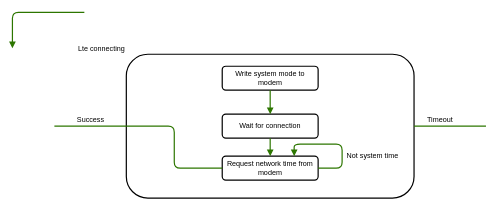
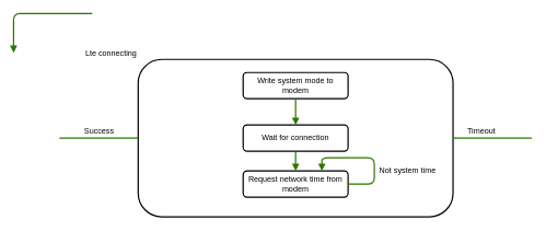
  <mxCell id="0" />
  <mxCell id="1" parent="0" />
  <mxCell id="2" value="Lte connecting" style="shape=ext;rounded=1;html=1;whiteSpace=wrap;strokeWidth=2;labelPosition=left;verticalLabelPosition=top;align=right;verticalAlign=bottom;" parent="1" vertex="1"><mxGeometry x="210" y="90" width="480" height="240" as="geometry" /></mxCell>
  <mxCell id="3" value="" style="endArrow=block;endFill=1;endSize=6;html=1;exitX=0;exitY=0.5;exitDx=0;exitDy=0;entryX=0.5;entryY=0;entryDx=0;entryDy=0;fillColor=#60a917;strokeColor=#2D7600;strokeWidth=2;" edge="1" parent="1"><mxGeometry width="100" relative="1" as="geometry"><mxPoint x="140" y="20" as="sourcePoint" /><mxPoint x="20" y="80" as="targetPoint" /><Array as="points"><mxPoint x="20" y="20" /></Array></mxGeometry></mxCell>
  <mxCell id="4" value="" style="endArrow=none;endFill=0;endSize=6;html=1;exitX=1;exitY=0.5;exitDx=0;exitDy=0;fillColor=#60a917;strokeColor=#2D7600;strokeWidth=2;" edge="1" parent="1" source="2"><mxGeometry width="100" relative="1" as="geometry"><mxPoint x="150" y="30" as="sourcePoint" /><mxPoint x="810" y="210" as="targetPoint" /><Array as="points" /></mxGeometry></mxCell>
  <mxCell id="5" value="" style="endArrow=none;endFill=0;endSize=6;html=1;fillColor=#60a917;strokeColor=#2D7600;strokeWidth=2;entryX=0;entryY=0.5;entryDx=0;entryDy=0;" edge="1" parent="1" target="2"><mxGeometry width="100" relative="1" as="geometry"><mxPoint x="90" y="210" as="sourcePoint" /><mxPoint x="180" y="230" as="targetPoint" /><Array as="points" /></mxGeometry></mxCell>
  <mxCell id="6" value="Request network time from modem" style="shape=ext;rounded=1;html=1;whiteSpace=wrap;strokeWidth=2;labelPosition=center;verticalLabelPosition=middle;align=center;verticalAlign=middle;" vertex="1" parent="1"><mxGeometry x="370" y="260" width="160" height="40" as="geometry" /></mxCell>
  <mxCell id="7" value="Write system mode to modem" style="shape=ext;rounded=1;html=1;whiteSpace=wrap;strokeWidth=2;labelPosition=center;verticalLabelPosition=middle;align=center;verticalAlign=middle;" vertex="1" parent="1"><mxGeometry x="370" y="110" width="160" height="40" as="geometry" /></mxCell>
  <mxCell id="8" value="" style="endArrow=block;endFill=1;endSize=6;html=1;fillColor=#60a917;strokeColor=#2D7600;strokeWidth=2;exitX=1;exitY=0.5;exitDx=0;exitDy=0;" edge="1" parent="1" source="6"><mxGeometry width="100" relative="1" as="geometry"><mxPoint x="340" y="30" as="sourcePoint" /><mxPoint x="490" y="260" as="targetPoint" /><Array as="points"><mxPoint x="570" y="280" /><mxPoint x="570" y="240" /><mxPoint x="490" y="240" /></Array></mxGeometry></mxCell>
  <mxCell id="9" value="Wait for connection" style="shape=ext;rounded=1;html=1;whiteSpace=wrap;strokeWidth=2;labelPosition=center;verticalLabelPosition=middle;align=center;verticalAlign=middle;" vertex="1" parent="1"><mxGeometry x="370" y="190" width="160" height="40" as="geometry" /></mxCell>
  <mxCell id="10" value="" style="endArrow=block;endFill=1;endSize=6;html=1;fillColor=#60a917;strokeColor=#2D7600;strokeWidth=2;exitX=0.5;exitY=1;exitDx=0;exitDy=0;entryX=0.5;entryY=0;entryDx=0;entryDy=0;" edge="1" parent="1" source="7" target="9"><mxGeometry width="100" relative="1" as="geometry"><mxPoint x="540" y="290" as="sourcePoint" /><mxPoint x="500" y="270" as="targetPoint" /><Array as="points"><mxPoint x="450" y="170" /><mxPoint x="450" y="180" /></Array></mxGeometry></mxCell>
  <mxCell id="11" value="Timeout" style="text;html=1;resizable=0;points=[];autosize=1;align=left;verticalAlign=top;spacingTop=-4;" vertex="1" parent="1"><mxGeometry x="710" y="190" width="70" height="20" as="geometry" /></mxCell>
  <mxCell id="12" value="" style="endArrow=block;endFill=1;endSize=6;html=1;fillColor=#60a917;strokeColor=#2D7600;strokeWidth=2;exitX=0.5;exitY=1;exitDx=0;exitDy=0;entryX=0.5;entryY=0;entryDx=0;entryDy=0;" edge="1" parent="1" source="9" target="6"><mxGeometry width="100" relative="1" as="geometry"><mxPoint x="460" y="160" as="sourcePoint" /><mxPoint x="460" y="200" as="targetPoint" /><Array as="points" /></mxGeometry></mxCell>
- <mxCell id="13" value="" style="endArrow=none;endFill=0;endSize=6;html=1;fillColor=#60a917;strokeColor=#2D7600;strokeWidth=2;exitX=0;exitY=0.5;exitDx=0;exitDy=0;entryX=0;entryY=0.5;entryDx=0;entryDy=0;" edge="1" parent="1" source="6" target="2"><mxGeometry width="100" relative="1" as="geometry"><mxPoint x="540" y="290" as="sourcePoint" /><mxPoint x="500" y="270" as="targetPoint" /><Array as="points"><mxPoint x="290" y="280" /><mxPoint x="290" y="250" /><mxPoint x="290" y="210" /></Array></mxGeometry></mxCell>
  <mxCell id="14" value="Success" style="text;html=1;resizable=0;points=[];autosize=1;align=left;verticalAlign=top;spacingTop=-4;" vertex="1" parent="1"><mxGeometry x="126" y="190" width="60" height="20" as="geometry" /></mxCell>
  <mxCell id="15" value="Not system time" style="text;html=1;resizable=0;points=[];autosize=1;align=left;verticalAlign=top;spacingTop=-4;" vertex="1" parent="1"><mxGeometry x="576" y="250" width="120" height="20" as="geometry" /></mxCell>
